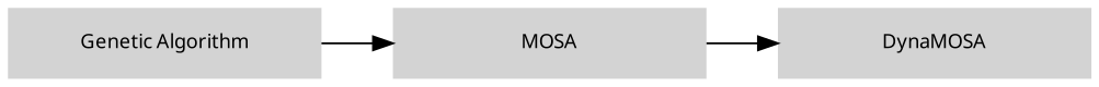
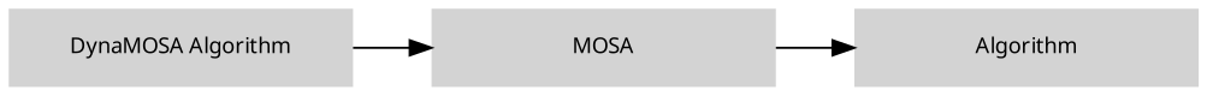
  digraph {
    fontname=Verdana
    fontsize=10
    nodesep=0.3
    peripheries=0
    rankdir=LR
    ranksep=0.5
    node [fixedsize=True fontname=Verdana fontsize=10 penwidth=0 shape=polygon style=filled]
    edge [headport=w tailport=e]
-   n1 [label="Genetic Algorithm" width=2.2]
+   n1 [label="DynaMOSA Algorithm" width=2.2]
    n2 [label=MOSA width=2.2]
-   n3 [label=DynaMOSA width=2.2]
+   n3 [label=Algorithm width=2.2]
    n1 -> n2
    n2 -> n3
  }
